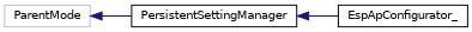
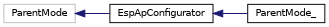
  digraph {
    rankdir=LR
    node [color=black fillcolor=white fontname=Helvetica fontsize=10 shape=record style=filled]
    edge [color=midnightblue dir=back fontname=Helvetica fontsize=10 labelfontname=Helvetica labelfontsize=10 style=solid]
    n1 [color=grey75 height=0.2 label=ParentMode width=0.4]
-   n2 [height=0.2 label=PersistentSettingManager width=0.4]
-   n3 [height=0.2 label=EspApConfigurator_ width=0.4]
+   n2 [height=0.2 label=EspApConfigurator width=0.4]
+   n3 [height=0.2 label=ParentMode_ width=0.4]
    n1 -> n2
    n2 -> n3
  }
